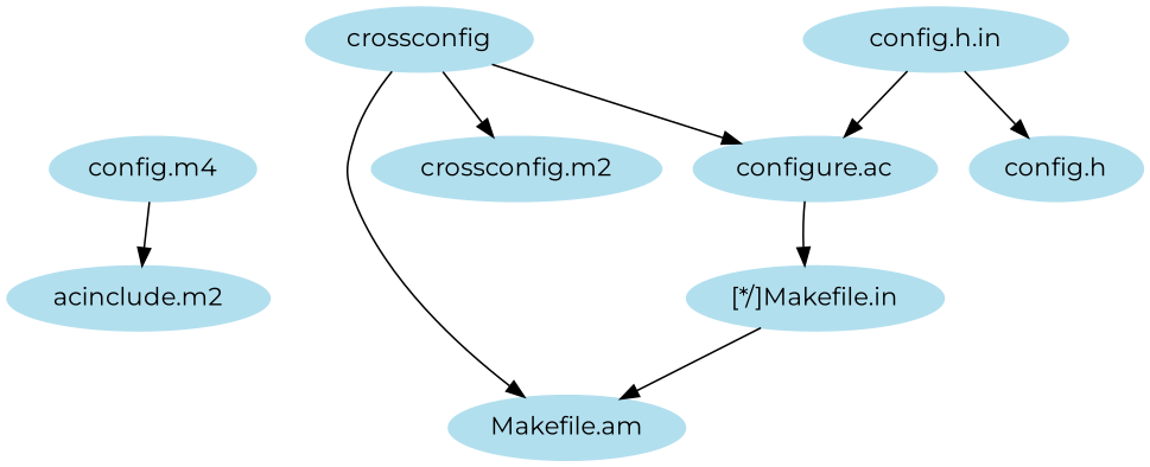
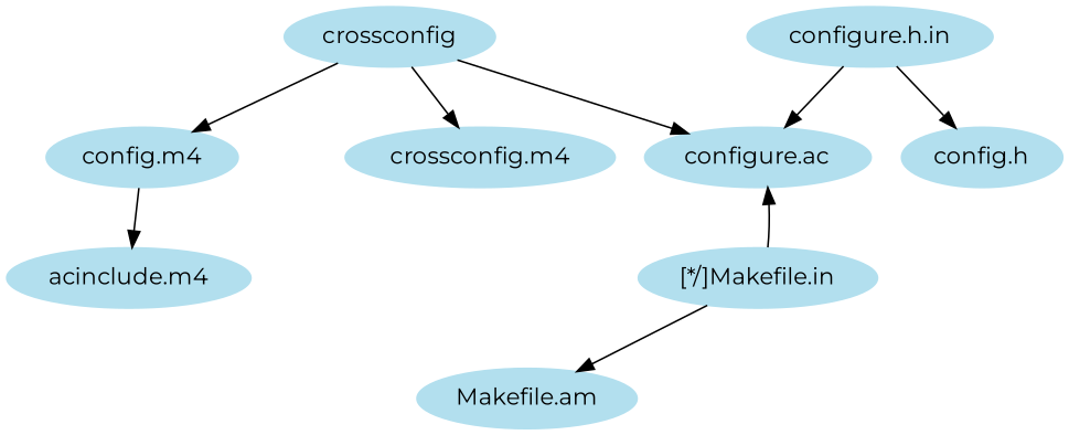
  digraph {
    fontname=Montserrat
    node [color=lightblue2 fontname=Montserrat style=filled]
    edge [fontname=Montserrat]
    n1 [label="config.m4"]
-   "acinclude.m4" [label="acinclude.m2"]
+   "acinclude.m4"
    n3 [label=crossconfig]
    "configure.ac"
-   "crossconfig.m4" [label="crossconfig.m2"]
+   "crossconfig.m4"
    "[*/]Makefile.in"
    "Makefile.am"
-   "config.h.in"
+   "config.h.in" [label="configure.h.in"]
    n9 [label="config.h"]
    n1 -> "acinclude.m4"
-   n3 -> "Makefile.am"
+   n3 -> n1
    n3 -> "configure.ac"
    n3 -> "crossconfig.m4"
-   "configure.ac" -> "[*/]Makefile.in"
+   "[*/]Makefile.in" -> "configure.ac"
    "[*/]Makefile.in" -> "Makefile.am"
    "config.h.in" -> "configure.ac"
    "config.h.in" -> n9
  }
